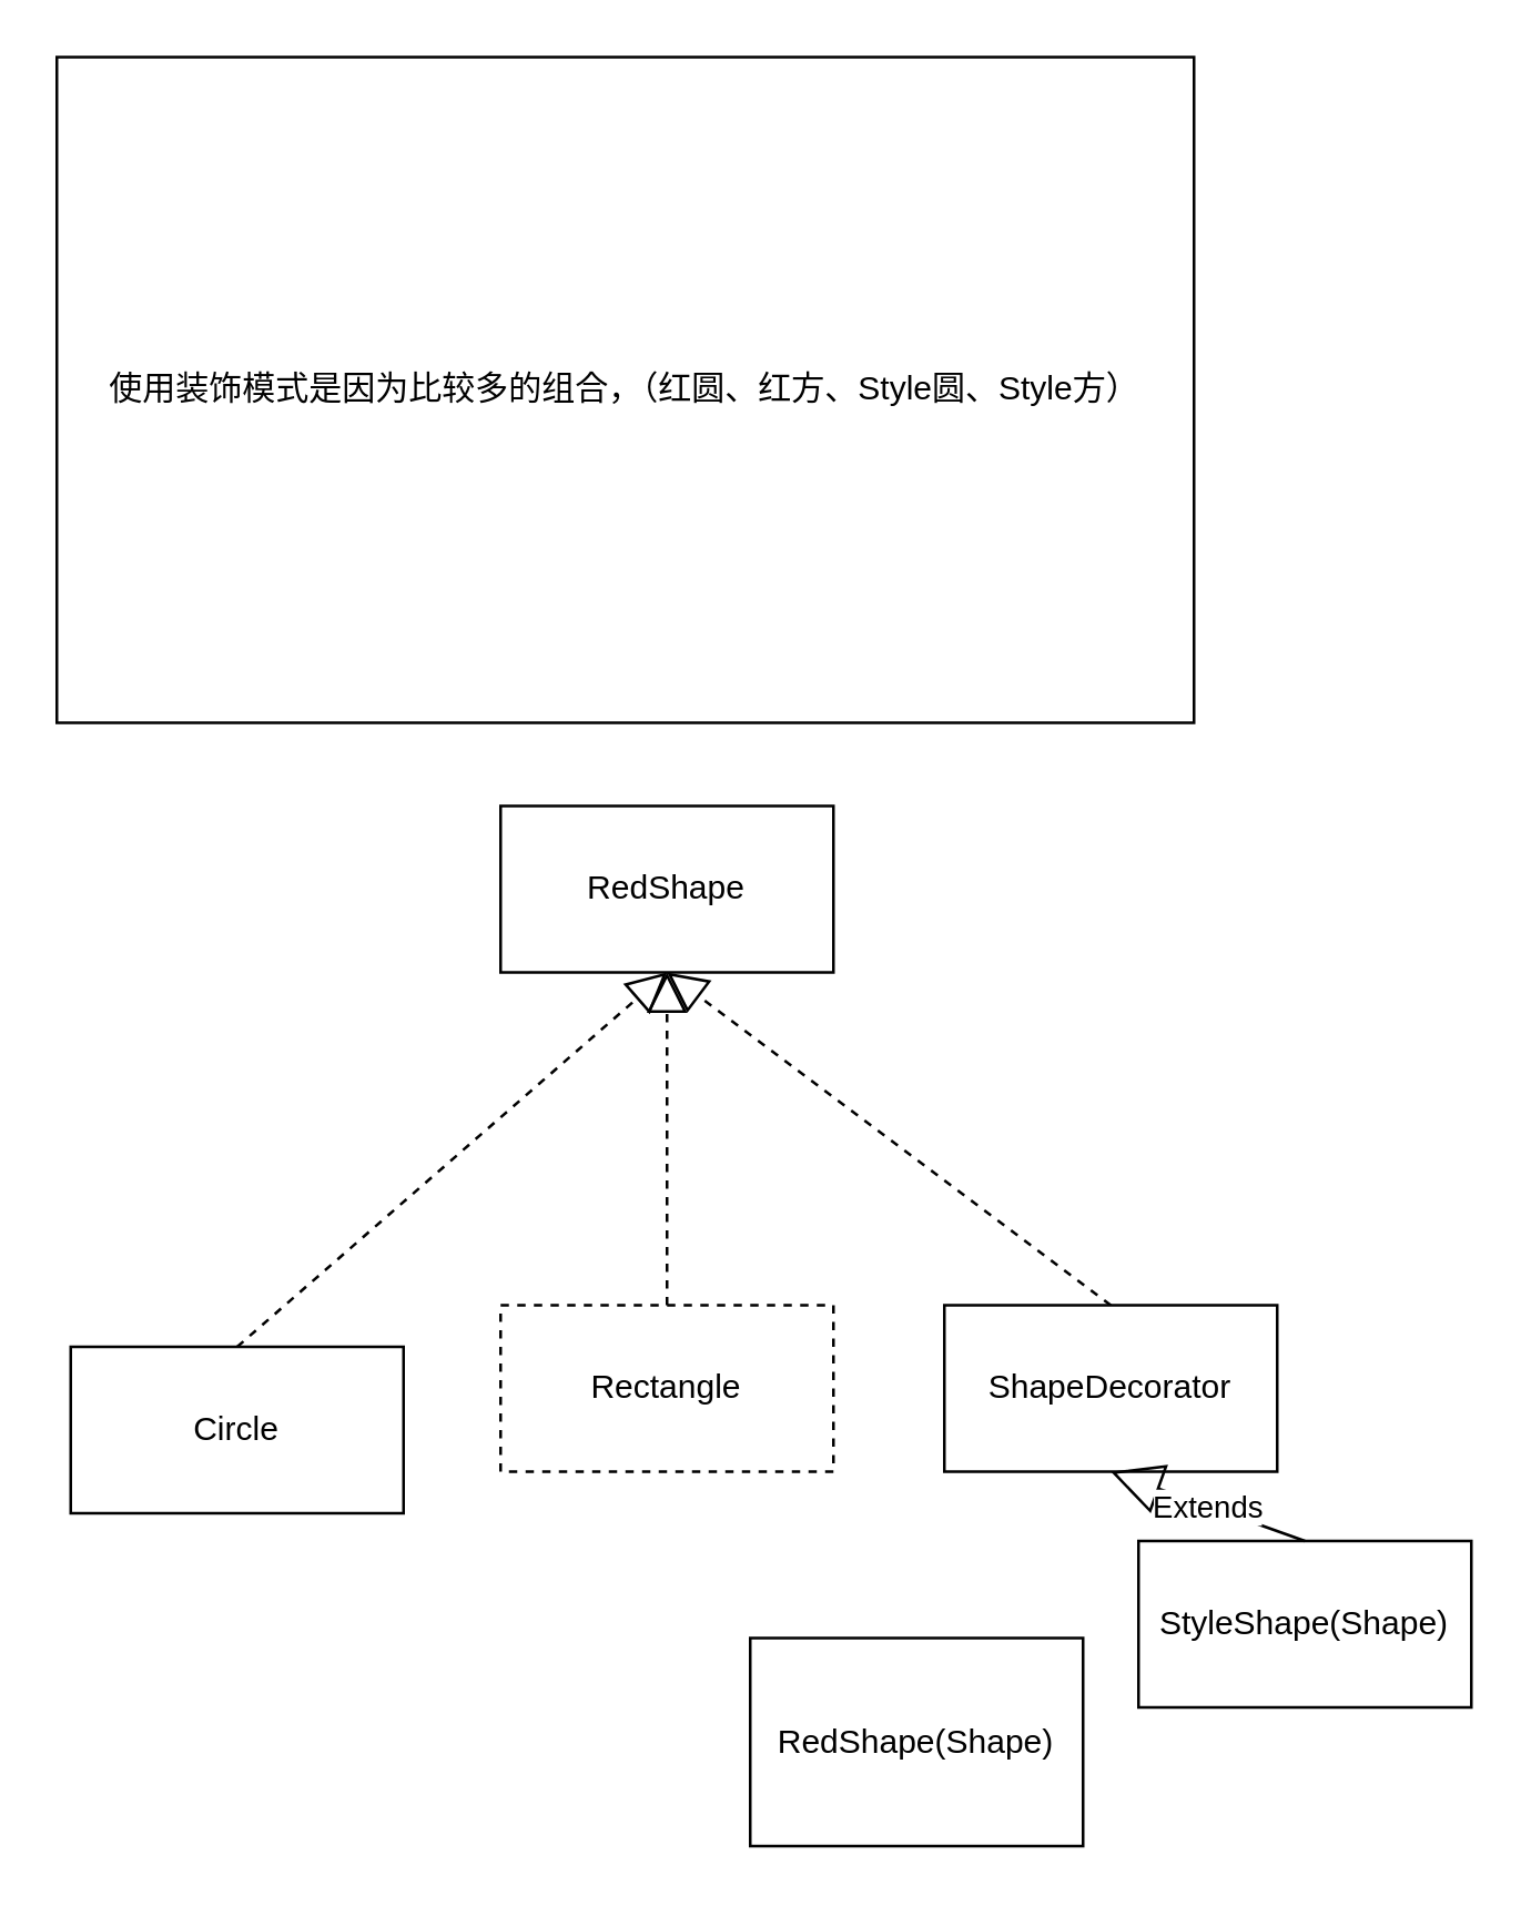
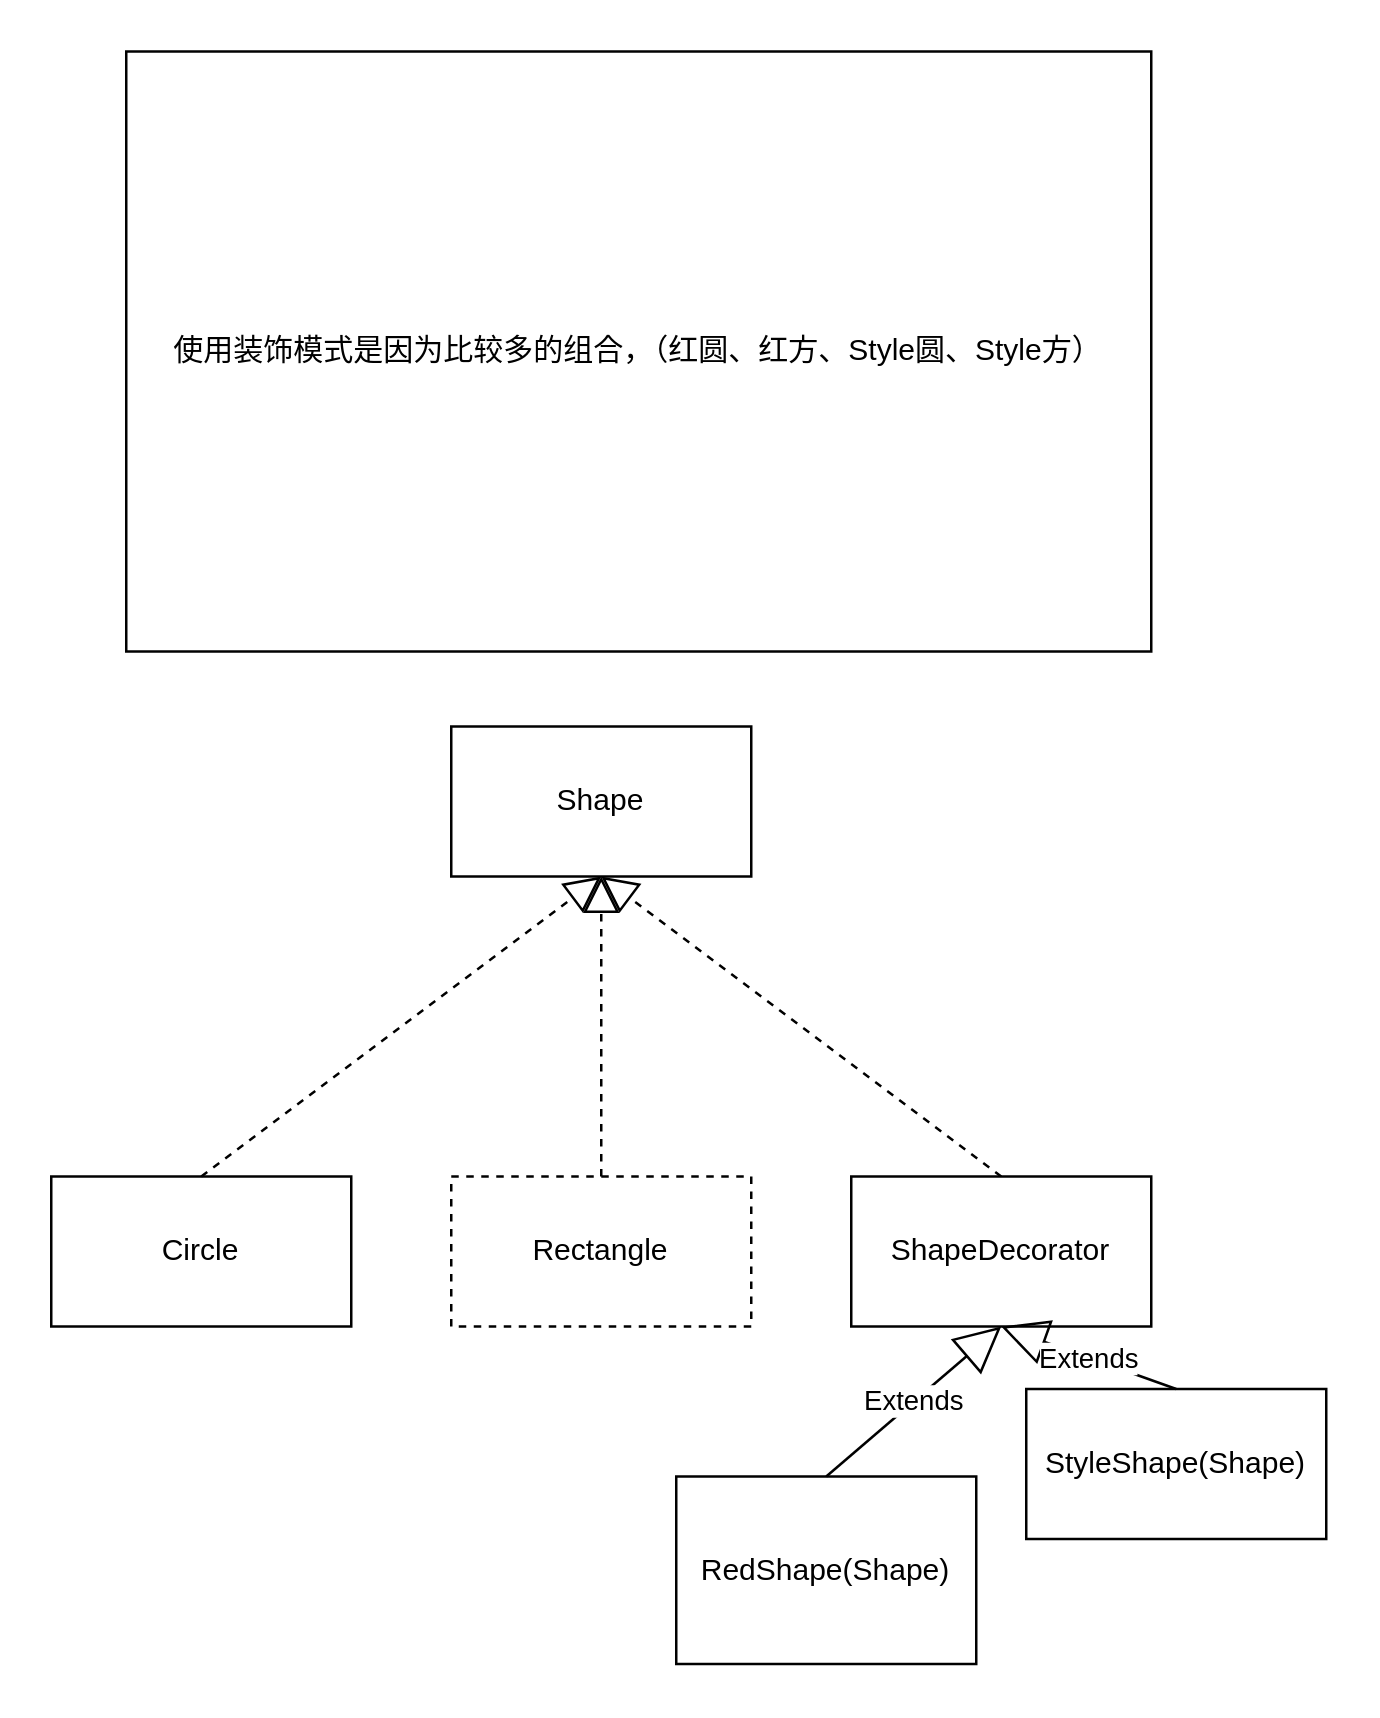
  <mxCell id="0" />
  <mxCell id="1" parent="0" />
- <mxCell id="2" value="RedShape" style="rounded=0;whiteSpace=wrap;html=1;" vertex="1" parent="1"><mxGeometry x="180" y="290" width="120" height="60" as="geometry" /></mxCell>
- <mxCell id="3" value="Circle" style="rounded=0;whiteSpace=wrap;html=1;" vertex="1" parent="1"><mxGeometry x="25" y="485" width="120" height="60" as="geometry" /></mxCell>
+ <mxCell id="2" value="Shape" style="rounded=0;whiteSpace=wrap;html=1;" vertex="1" parent="1"><mxGeometry x="180" y="290" width="120" height="60" as="geometry" /></mxCell>
+ <mxCell id="3" value="Circle" style="rounded=0;whiteSpace=wrap;html=1;" vertex="1" parent="1"><mxGeometry x="20" y="470" width="120" height="60" as="geometry" /></mxCell>
  <mxCell id="4" value="Rectangle" style="rounded=0;whiteSpace=wrap;html=1;dashed=1;" vertex="1" parent="1"><mxGeometry x="180" y="470" width="120" height="60" as="geometry" /></mxCell>
  <mxCell id="5" value="" style="endArrow=block;dashed=1;endFill=0;endSize=12;html=1;exitX=0.5;exitY=0;exitDx=0;exitDy=0;entryX=0.5;entryY=1;entryDx=0;entryDy=0;" edge="1" parent="1" source="3" target="2"><mxGeometry width="160" relative="1" as="geometry"><mxPoint x="100" y="430" as="sourcePoint" /><mxPoint x="260" y="430" as="targetPoint" /></mxGeometry></mxCell>
  <mxCell id="6" value="" style="endArrow=block;dashed=1;endFill=0;endSize=12;html=1;exitX=0.5;exitY=0;exitDx=0;exitDy=0;" edge="1" parent="1" source="4"><mxGeometry width="160" relative="1" as="geometry"><mxPoint x="270" y="380" as="sourcePoint" /><mxPoint x="240" y="350" as="targetPoint" /></mxGeometry></mxCell>
  <mxCell id="7" value="" style="endArrow=block;dashed=1;endFill=0;endSize=12;html=1;exitX=0.5;exitY=0;exitDx=0;exitDy=0;" edge="1" parent="1" source="8"><mxGeometry width="160" relative="1" as="geometry"><mxPoint x="330" y="410" as="sourcePoint" /><mxPoint x="240" y="350" as="targetPoint" /></mxGeometry></mxCell>
  <mxCell id="8" value="ShapeDecorator" style="rounded=0;whiteSpace=wrap;html=1;" vertex="1" parent="1"><mxGeometry x="340" y="470" width="120" height="60" as="geometry" /></mxCell>
  <mxCell id="9" value="RedShape(Shape)" style="rounded=0;whiteSpace=wrap;html=1;" vertex="1" parent="1"><mxGeometry x="270" y="590" width="120" height="75" as="geometry" /></mxCell>
  <mxCell id="10" value="StyleShape(Shape)" style="rounded=0;whiteSpace=wrap;html=1;" vertex="1" parent="1"><mxGeometry x="410" y="555" width="120" height="60" as="geometry" /></mxCell>
+ <mxCell id="11" value="Extends" style="endArrow=block;endSize=16;endFill=0;html=1;exitX=0.5;exitY=0;exitDx=0;exitDy=0;entryX=0.5;entryY=1;entryDx=0;entryDy=0;" edge="1" parent="1" source="9" target="8"><mxGeometry width="160" relative="1" as="geometry"><mxPoint x="430" y="560" as="sourcePoint" /><mxPoint x="590" y="560" as="targetPoint" /></mxGeometry></mxCell>
  <mxCell id="12" value="Extends" style="endArrow=block;endSize=16;endFill=0;html=1;exitX=0.5;exitY=0;exitDx=0;exitDy=0;" edge="1" parent="1" source="10"><mxGeometry width="160" relative="1" as="geometry"><mxPoint x="520" y="520" as="sourcePoint" /><mxPoint x="400" y="530" as="targetPoint" /></mxGeometry></mxCell>
- <mxCell id="13" value="使用装饰模式是因为比较多的组合，（红圆、红方、Style圆、Style方）" style="rounded=0;whiteSpace=wrap;html=1;" vertex="1" parent="1"><mxGeometry x="20" y="20" width="410" height="240" as="geometry" /></mxCell>
+ <mxCell id="13" value="使用装饰模式是因为比较多的组合，（红圆、红方、Style圆、Style方）" style="rounded=0;whiteSpace=wrap;html=1;" vertex="1" parent="1"><mxGeometry x="50" y="20" width="410" height="240" as="geometry" /></mxCell>
